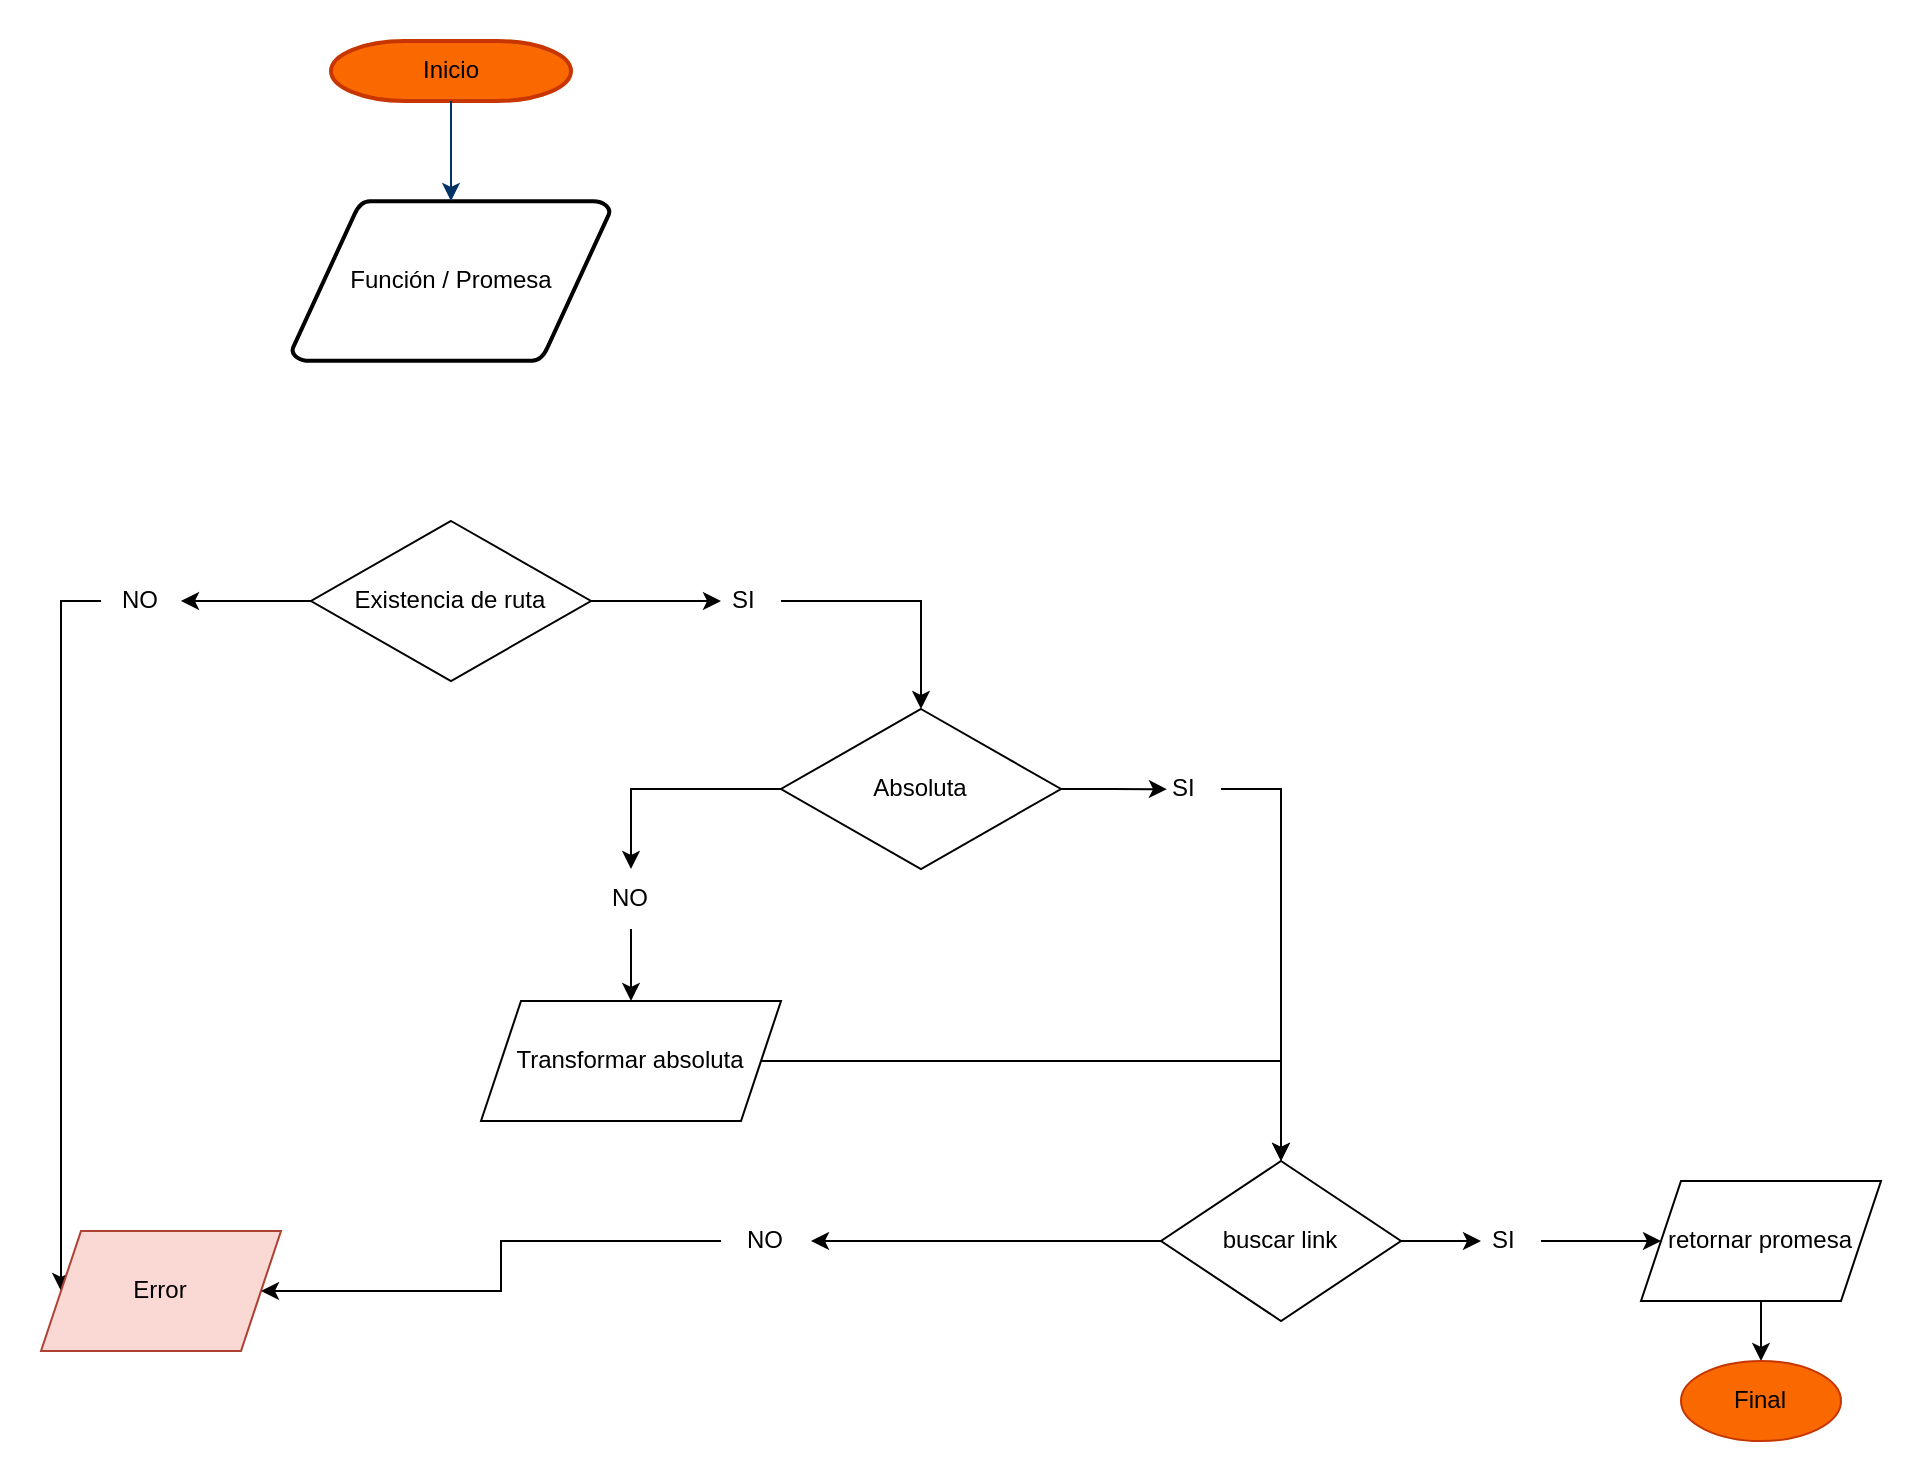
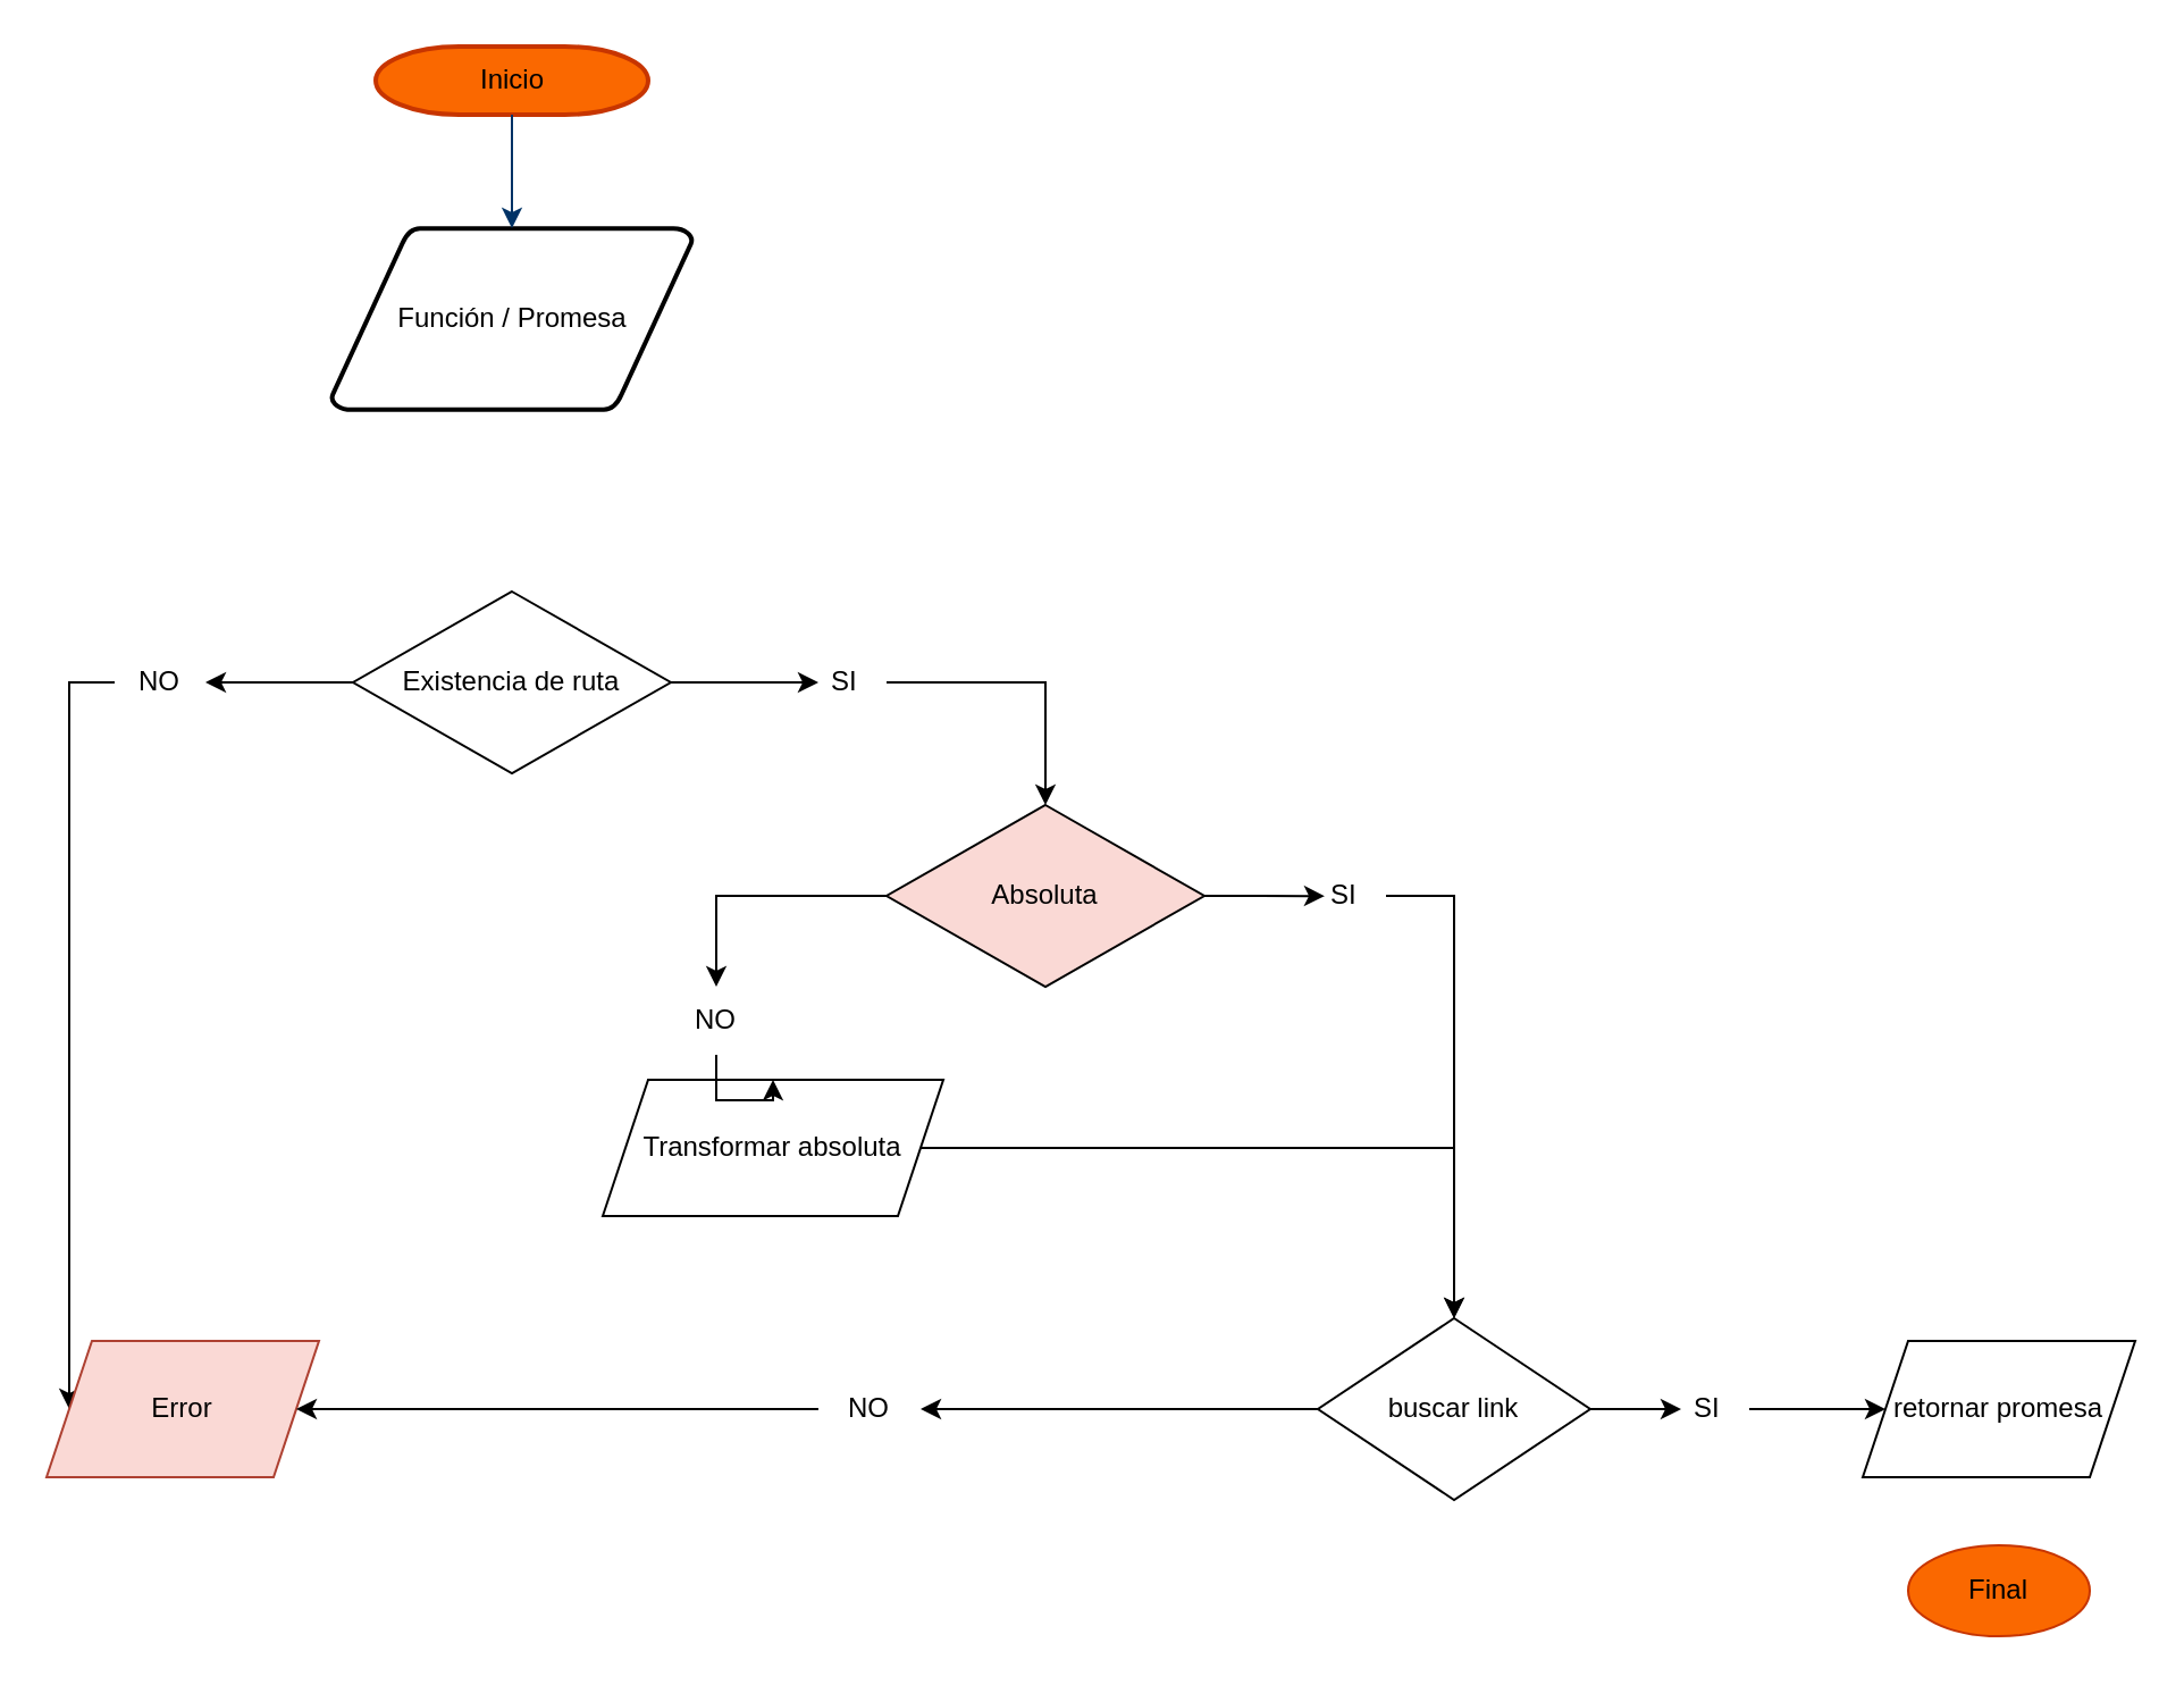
  <mxCell id="0" />
  <mxCell id="1" parent="0" />
  <mxCell id="2" value="Inicio" style="shape=mxgraph.flowchart.terminator;strokeWidth=2;gradientDirection=north;fontStyle=0;html=1;fillColor=#fa6800;fontColor=#000000;strokeColor=#C73500;" parent="1" vertex="1"><mxGeometry x="165" width="120" height="30" as="geometry" y="20" /></mxCell>
  <mxCell id="3" value="Función / Promesa" style="shape=mxgraph.flowchart.data;strokeWidth=2;gradientColor=none;gradientDirection=north;fontStyle=0;html=1;" parent="1" vertex="1"><mxGeometry x="145.5" y="100" width="159" height="80" as="geometry" /></mxCell>
  <mxCell id="4" style="fontStyle=1;strokeColor=#003366;strokeWidth=1;html=1;" parent="1" source="2" target="3" edge="1"><mxGeometry relative="1" as="geometry" /></mxCell>
  <mxCell id="5" value="" style="edgeStyle=orthogonalEdgeStyle;rounded=0;orthogonalLoop=1;jettySize=auto;html=1;entryX=0.5;entryY=0;entryDx=0;entryDy=0;" parent="1" source="12" target="10" edge="1"><mxGeometry relative="1" as="geometry"><mxPoint x="470" y="360" as="targetPoint" /></mxGeometry></mxCell>
  <mxCell id="6" value="" style="edgeStyle=orthogonalEdgeStyle;rounded=0;orthogonalLoop=1;jettySize=auto;html=1;entryX=0;entryY=0.5;entryDx=0;entryDy=0;exitX=0;exitY=0.5;exitDx=0;exitDy=0;" parent="1" source="31" target="25" edge="1"><mxGeometry relative="1" as="geometry"><mxPoint x="10" y="325" as="sourcePoint" /><mxPoint x="14.346" y="628.462" as="targetPoint" /></mxGeometry></mxCell>
  <mxCell id="7" value="Existencia de ruta" style="rhombus;whiteSpace=wrap;html=1;" parent="1" vertex="1"><mxGeometry x="155" y="260" width="140" height="80" as="geometry" /></mxCell>
  <mxCell id="8" value="" style="edgeStyle=orthogonalEdgeStyle;rounded=0;orthogonalLoop=1;jettySize=auto;html=1;entryX=0.5;entryY=0;entryDx=0;entryDy=0;" parent="1" source="22" target="14" edge="1"><mxGeometry relative="1" as="geometry" /></mxCell>
  <mxCell id="9" value="" style="edgeStyle=orthogonalEdgeStyle;rounded=0;orthogonalLoop=1;jettySize=auto;html=1;entryX=0.099;entryY=0.503;entryDx=0;entryDy=0;entryPerimeter=0;" parent="1" source="10" target="22" edge="1"><mxGeometry relative="1" as="geometry"><mxPoint x="630" y="420" as="targetPoint" /></mxGeometry></mxCell>
- <mxCell id="10" value="Absoluta" style="rhombus;whiteSpace=wrap;html=1;" parent="1" vertex="1"><mxGeometry x="390" y="354" width="140" height="80" as="geometry" /></mxCell>
+ <mxCell id="10" value="Absoluta" style="rhombus;whiteSpace=wrap;html=1;fillColor=#fad9d5;" parent="1" vertex="1"><mxGeometry x="390" y="354" width="140" height="80" as="geometry" /></mxCell>
  <mxCell id="11" value="" style="edgeStyle=orthogonalEdgeStyle;rounded=0;orthogonalLoop=1;jettySize=auto;html=1;" parent="1" source="7" target="12" edge="1"><mxGeometry relative="1" as="geometry"><mxPoint x="290" y="310" as="sourcePoint" /><mxPoint x="470" y="360" as="targetPoint" /></mxGeometry></mxCell>
  <mxCell id="12" value="SI" style="text;strokeColor=none;fillColor=none;align=left;verticalAlign=middle;spacingLeft=4;spacingRight=4;overflow=hidden;points=[[0,0.5],[1,0.5]];portConstraint=eastwest;rotatable=0;whiteSpace=wrap;html=1;" parent="1" vertex="1"><mxGeometry x="360" y="285" width="30" height="30" as="geometry" /></mxCell>
  <mxCell id="13" value="" style="edgeStyle=orthogonalEdgeStyle;rounded=0;orthogonalLoop=1;jettySize=auto;html=1;" parent="1" source="24" target="16" edge="1"><mxGeometry relative="1" as="geometry" /></mxCell>
  <mxCell id="14" value="buscar link" style="rhombus;whiteSpace=wrap;html=1;" parent="1" vertex="1"><mxGeometry x="580" y="580" width="120" height="80" as="geometry" /></mxCell>
- <mxCell id="15" value="" style="edgeStyle=orthogonalEdgeStyle;rounded=0;orthogonalLoop=1;jettySize=auto;html=1;" parent="1" source="16" target="26" edge="1"><mxGeometry relative="1" as="geometry" /></mxCell>
  <mxCell id="16" value="retornar promesa" style="shape=parallelogram;perimeter=parallelogramPerimeter;whiteSpace=wrap;html=1;fixedSize=1;" parent="1" vertex="1"><mxGeometry x="820" y="590" width="120" height="60" as="geometry" /></mxCell>
  <mxCell id="17" value="" style="edgeStyle=orthogonalEdgeStyle;rounded=0;orthogonalLoop=1;jettySize=auto;html=1;entryX=0.5;entryY=0;entryDx=0;entryDy=0;" edge="1" parent="1" source="18" target="14"><mxGeometry relative="1" as="geometry"><mxPoint x="610" y="590" as="targetPoint" /></mxGeometry></mxCell>
- <mxCell id="18" value="Transformar absoluta" style="shape=parallelogram;perimeter=parallelogramPerimeter;whiteSpace=wrap;html=1;fixedSize=1;" parent="1" vertex="1"><mxGeometry x="240" y="500" width="150" height="60" as="geometry" /></mxCell>
+ <mxCell id="18" value="Transformar absoluta" style="shape=parallelogram;perimeter=parallelogramPerimeter;whiteSpace=wrap;html=1;fixedSize=1;" parent="1" vertex="1"><mxGeometry x="265" y="475" width="150" height="60" as="geometry" /></mxCell>
  <mxCell id="19" value="" style="edgeStyle=orthogonalEdgeStyle;rounded=0;orthogonalLoop=1;jettySize=auto;html=1;entryX=0.5;entryY=0;entryDx=0;entryDy=0;exitX=0;exitY=0.5;exitDx=0;exitDy=0;" parent="1" source="10" target="21" edge="1"><mxGeometry relative="1" as="geometry"><mxPoint x="360" y="420" as="sourcePoint" /><mxPoint x="245" y="510" as="targetPoint" /><Array as="points" /></mxGeometry></mxCell>
  <mxCell id="20" value="" style="edgeStyle=orthogonalEdgeStyle;rounded=0;orthogonalLoop=1;jettySize=auto;html=1;entryX=0.5;entryY=0;entryDx=0;entryDy=0;" parent="1" source="21" target="18" edge="1"><mxGeometry relative="1" as="geometry"><mxPoint x="269.5" y="550" as="targetPoint" /></mxGeometry></mxCell>
  <mxCell id="21" value="NO" style="text;html=1;strokeColor=none;fillColor=none;align=center;verticalAlign=middle;whiteSpace=wrap;rounded=0;" parent="1" vertex="1"><mxGeometry x="285" y="434" width="60" height="30" as="geometry" /></mxCell>
  <mxCell id="22" value="SI" style="text;strokeColor=none;fillColor=none;align=left;verticalAlign=middle;spacingLeft=4;spacingRight=4;overflow=hidden;points=[[0,0.5],[1,0.5]];portConstraint=eastwest;rotatable=0;whiteSpace=wrap;html=1;" parent="1" vertex="1"><mxGeometry x="580" y="379" width="30" height="30" as="geometry" /></mxCell>
  <mxCell id="23" value="" style="edgeStyle=orthogonalEdgeStyle;rounded=0;orthogonalLoop=1;jettySize=auto;html=1;exitX=1;exitY=0.5;exitDx=0;exitDy=0;" parent="1" source="14" target="24" edge="1"><mxGeometry relative="1" as="geometry"><mxPoint x="730" y="540" as="sourcePoint" /><mxPoint x="850" y="620" as="targetPoint" /></mxGeometry></mxCell>
  <mxCell id="24" value="SI" style="text;strokeColor=none;fillColor=none;align=left;verticalAlign=middle;spacingLeft=4;spacingRight=4;overflow=hidden;points=[[0,0.5],[1,0.5]];portConstraint=eastwest;rotatable=0;whiteSpace=wrap;html=1;" parent="1" vertex="1"><mxGeometry x="740" y="605" width="30" height="30" as="geometry" /></mxCell>
- <mxCell id="25" value="Error" style="shape=parallelogram;perimeter=parallelogramPerimeter;whiteSpace=wrap;html=1;fixedSize=1;fillColor=#fad9d5;strokeColor=#ae4132;" parent="1" vertex="1"><mxGeometry x="20" y="615" width="120" height="60" as="geometry" /></mxCell>
+ <mxCell id="25" value="Error" style="shape=parallelogram;perimeter=parallelogramPerimeter;whiteSpace=wrap;html=1;fixedSize=1;fillColor=#fad9d5;strokeColor=#ae4132;" parent="1" vertex="1"><mxGeometry x="20" y="590" width="120" height="60" as="geometry" /></mxCell>
  <mxCell id="26" value="Final" style="ellipse;whiteSpace=wrap;html=1;fillColor=#fa6800;fontColor=#000000;strokeColor=#C73500;" parent="1" vertex="1"><mxGeometry x="840" y="680" width="80" height="40" as="geometry" /></mxCell>
  <mxCell id="27" value="" style="edgeStyle=orthogonalEdgeStyle;rounded=0;orthogonalLoop=1;jettySize=auto;html=1;exitX=0;exitY=0.5;exitDx=0;exitDy=0;" parent="1" source="14" target="29" edge="1"><mxGeometry relative="1" as="geometry"><mxPoint x="570" y="550" as="sourcePoint" /><mxPoint x="131" y="640" as="targetPoint" /><Array as="points" /></mxGeometry></mxCell>
  <mxCell id="28" value="" style="edgeStyle=orthogonalEdgeStyle;rounded=0;orthogonalLoop=1;jettySize=auto;html=1;entryX=1;entryY=0.5;entryDx=0;entryDy=0;" edge="1" parent="1" source="29" target="25"><mxGeometry relative="1" as="geometry"><mxPoint x="280" y="620" as="targetPoint" /></mxGeometry></mxCell>
  <mxCell id="29" value="NO" style="text;html=1;strokeColor=none;fillColor=none;align=center;verticalAlign=middle;whiteSpace=wrap;rounded=0;" parent="1" vertex="1"><mxGeometry x="360" y="605" width="45" height="30" as="geometry" /></mxCell>
  <mxCell id="30" value="" style="edgeStyle=orthogonalEdgeStyle;rounded=0;orthogonalLoop=1;jettySize=auto;html=1;entryX=1;entryY=0.5;entryDx=0;entryDy=0;" parent="1" source="7" target="31" edge="1"><mxGeometry relative="1" as="geometry"><mxPoint x="150" y="310" as="sourcePoint" /><mxPoint x="34" y="628" as="targetPoint" /></mxGeometry></mxCell>
  <mxCell id="31" value="NO" style="text;html=1;strokeColor=none;fillColor=none;align=center;verticalAlign=middle;whiteSpace=wrap;rounded=0;" parent="1" vertex="1"><mxGeometry x="50" y="285" width="40" height="30" as="geometry" /></mxCell>
  <mxCell id="32" style="edgeStyle=orthogonalEdgeStyle;rounded=0;orthogonalLoop=1;jettySize=auto;html=1;exitX=0.5;exitY=1;exitDx=0;exitDy=0;" edge="1" parent="1" source="26" target="26"><mxGeometry relative="1" as="geometry" /></mxCell>
